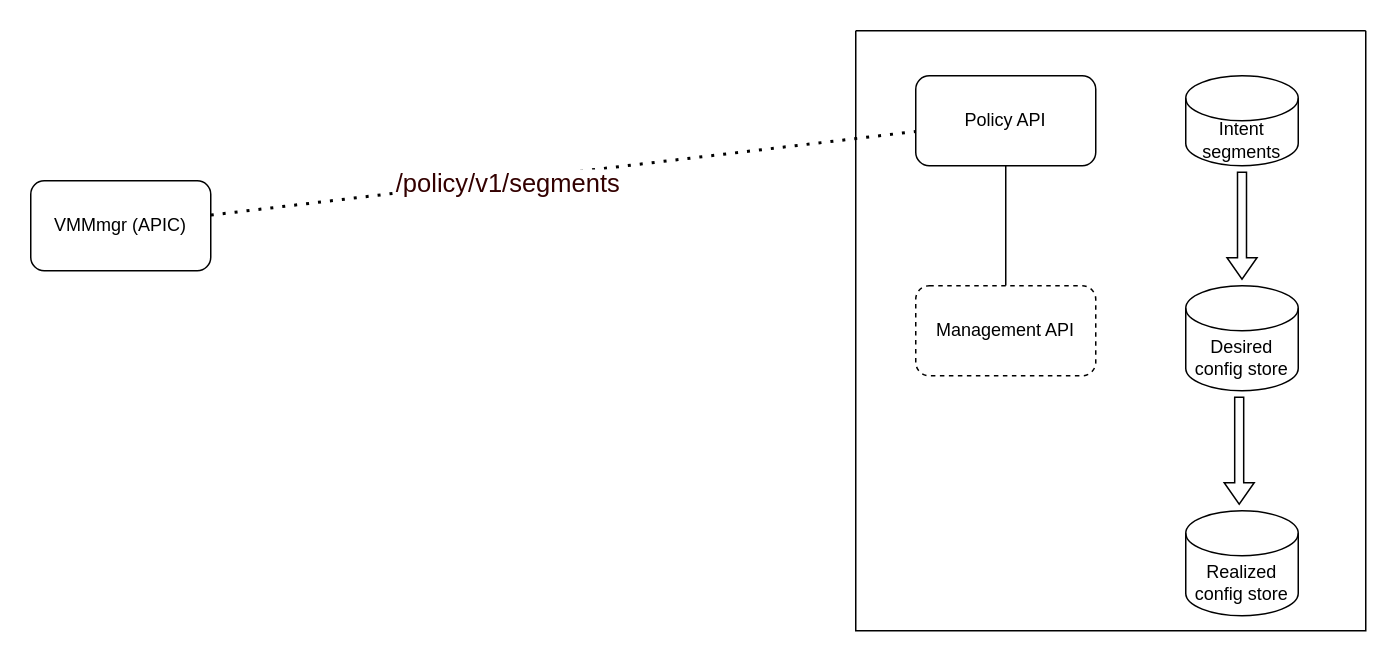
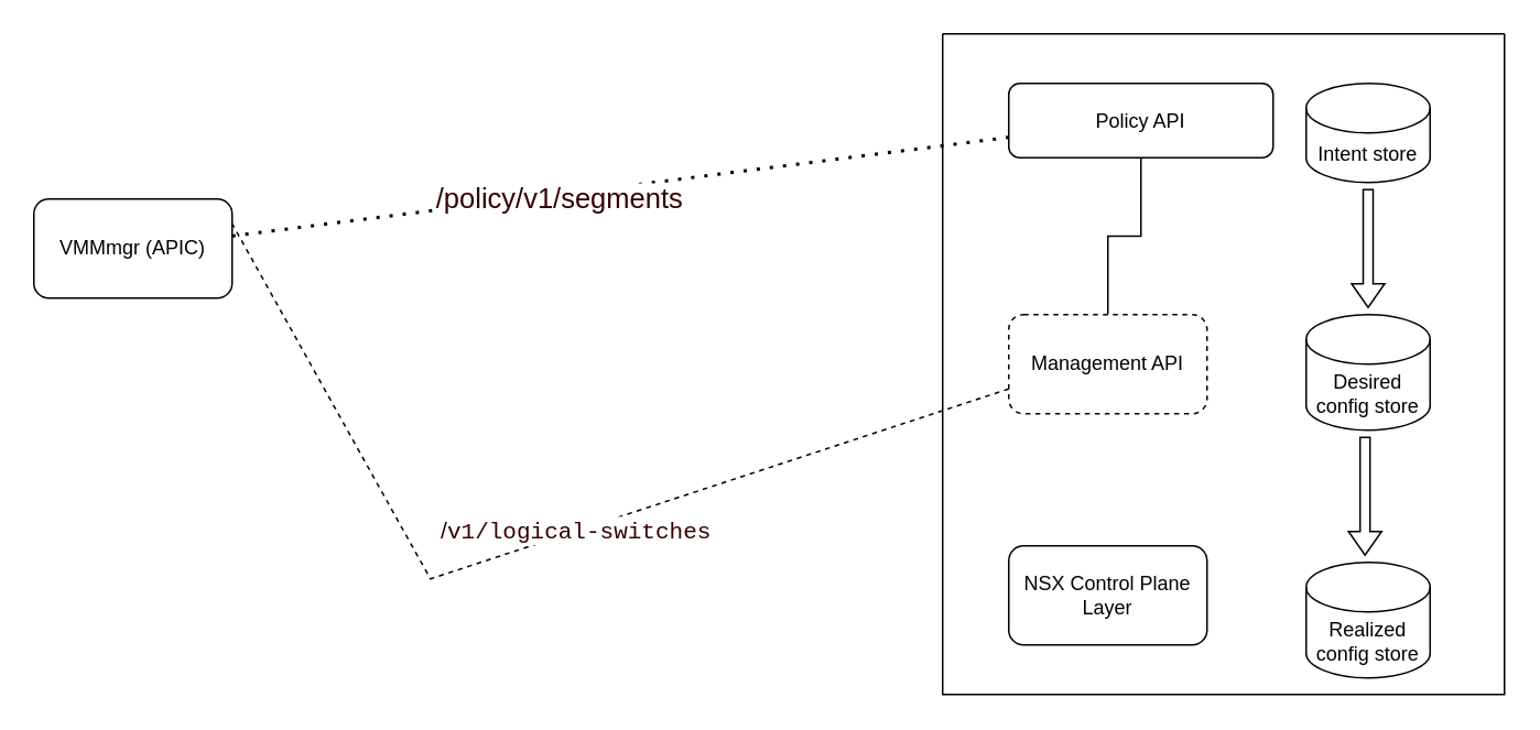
  <mxCell id="0" />
  <mxCell id="1" parent="0" />
  <mxCell id="2" value="" style="edgeStyle=orthogonalEdgeStyle;rounded=0;orthogonalLoop=1;jettySize=auto;html=1;endArrow=none;" edge="1" parent="1" source="3" target="4"><mxGeometry relative="1" as="geometry" /></mxCell>
- <mxCell id="3" value="Policy API" style="rounded=1;whiteSpace=wrap;html=1;" vertex="1" parent="1"><mxGeometry x="610" y="50" width="120" height="60" as="geometry" /></mxCell>
+ <mxCell id="3" value="Policy API" style="rounded=1;whiteSpace=wrap;html=1;" vertex="1" parent="1"><mxGeometry x="610" y="50" width="160" height="45" as="geometry" /></mxCell>
  <mxCell id="4" value="Management API" style="whiteSpace=wrap;html=1;rounded=1;dashed=1;" vertex="1" parent="1"><mxGeometry x="610" y="190" width="120" height="60" as="geometry" /></mxCell>
- <mxCell id="6" value="Intent segments" style="shape=cylinder3;whiteSpace=wrap;html=1;boundedLbl=1;backgroundOutline=1;size=15;" vertex="1" parent="1"><mxGeometry x="790" y="50" width="75" height="60" as="geometry" /></mxCell>
+ <mxCell id="5" value="NSX Control Plane Layer" style="whiteSpace=wrap;html=1;rounded=1;" vertex="1" parent="1"><mxGeometry x="610" y="330" width="120" height="60" as="geometry" /></mxCell>
+ <mxCell id="6" value="Intent store" style="shape=cylinder3;whiteSpace=wrap;html=1;boundedLbl=1;backgroundOutline=1;size=15;" vertex="1" parent="1"><mxGeometry x="790" y="50" width="75" height="60" as="geometry" /></mxCell>
  <mxCell id="7" value="Desired config store" style="shape=cylinder3;whiteSpace=wrap;html=1;boundedLbl=1;backgroundOutline=1;size=15;" vertex="1" parent="1"><mxGeometry x="790" y="190" width="75" height="70" as="geometry" /></mxCell>
  <mxCell id="8" value="" style="swimlane;startSize=0;" vertex="1" parent="1"><mxGeometry x="570" y="20" width="340" height="400" as="geometry" /></mxCell>
  <mxCell id="9" value="" style="shape=singleArrow;whiteSpace=wrap;html=1;labelBackgroundColor=#FFFFFF;fontSize=17;fontColor=#330000;rotation=90;" vertex="1" parent="8"><mxGeometry x="221.87" y="120" width="71.25" height="20" as="geometry" /></mxCell>
  <mxCell id="10" value="" style="shape=singleArrow;whiteSpace=wrap;html=1;labelBackgroundColor=#FFFFFF;fontSize=17;fontColor=#330000;rotation=90;" vertex="1" parent="8"><mxGeometry x="220" y="270" width="71.25" height="20" as="geometry" /></mxCell>
  <mxCell id="11" value="Realized config store" style="shape=cylinder3;whiteSpace=wrap;html=1;boundedLbl=1;backgroundOutline=1;size=15;" vertex="1" parent="8"><mxGeometry x="220" y="320" width="75" height="70" as="geometry" /></mxCell>
  <mxCell id="12" value="VMMmgr (APIC)" style="rounded=1;whiteSpace=wrap;html=1;" vertex="1" parent="1"><mxGeometry x="20" y="120" width="120" height="60" as="geometry" /></mxCell>
+ <mxCell id="13" value="" style="endArrow=none;dashed=1;html=1;rounded=0;entryX=1;entryY=0.25;entryDx=0;entryDy=0;exitX=0;exitY=0.75;exitDx=0;exitDy=0;" edge="1" parent="1" source="4" target="12"><mxGeometry width="50" height="50" relative="1" as="geometry"><mxPoint x="350" y="400" as="sourcePoint" /><mxPoint x="400" y="350" as="targetPoint" /><Array as="points"><mxPoint x="260" y="350" /></Array></mxGeometry></mxCell>
+ <mxCell id="14" value="&lt;font style=&quot;background-color: rgb(255, 255, 255); font-size: 14px;&quot; color=&quot;#330000&quot;&gt;/&lt;span style=&quot;font-family: Menlo, Monaco, &amp;quot;Courier New&amp;quot;, monospace; font-size: 14px;&quot;&gt;v1/logical-switches&lt;/span&gt;&lt;/font&gt;" style="edgeLabel;html=1;align=center;verticalAlign=middle;resizable=0;points=[];fontSize=14;" vertex="1" connectable="0" parent="13"><mxGeometry x="-0.101" y="-1" relative="1" as="geometry"><mxPoint as="offset" /></mxGeometry></mxCell>
  <mxCell id="15" value="" style="endArrow=none;dashed=1;html=1;dashPattern=1 3;strokeWidth=2;rounded=0;fontSize=14;fontColor=#330000;" edge="1" parent="1" source="12" target="3"><mxGeometry width="50" height="50" relative="1" as="geometry"><mxPoint x="510" y="420" as="sourcePoint" /><mxPoint x="560" y="370" as="targetPoint" /></mxGeometry></mxCell>
  <mxCell id="16" value="&lt;font style=&quot;font-size: 17px;&quot;&gt;/policy/v1/segments&lt;/font&gt;" style="edgeLabel;html=1;align=center;verticalAlign=middle;resizable=0;points=[];fontSize=14;fontColor=#330000;" vertex="1" connectable="0" parent="15"><mxGeometry x="-0.159" y="-3" relative="1" as="geometry"><mxPoint as="offset" /></mxGeometry></mxCell>
